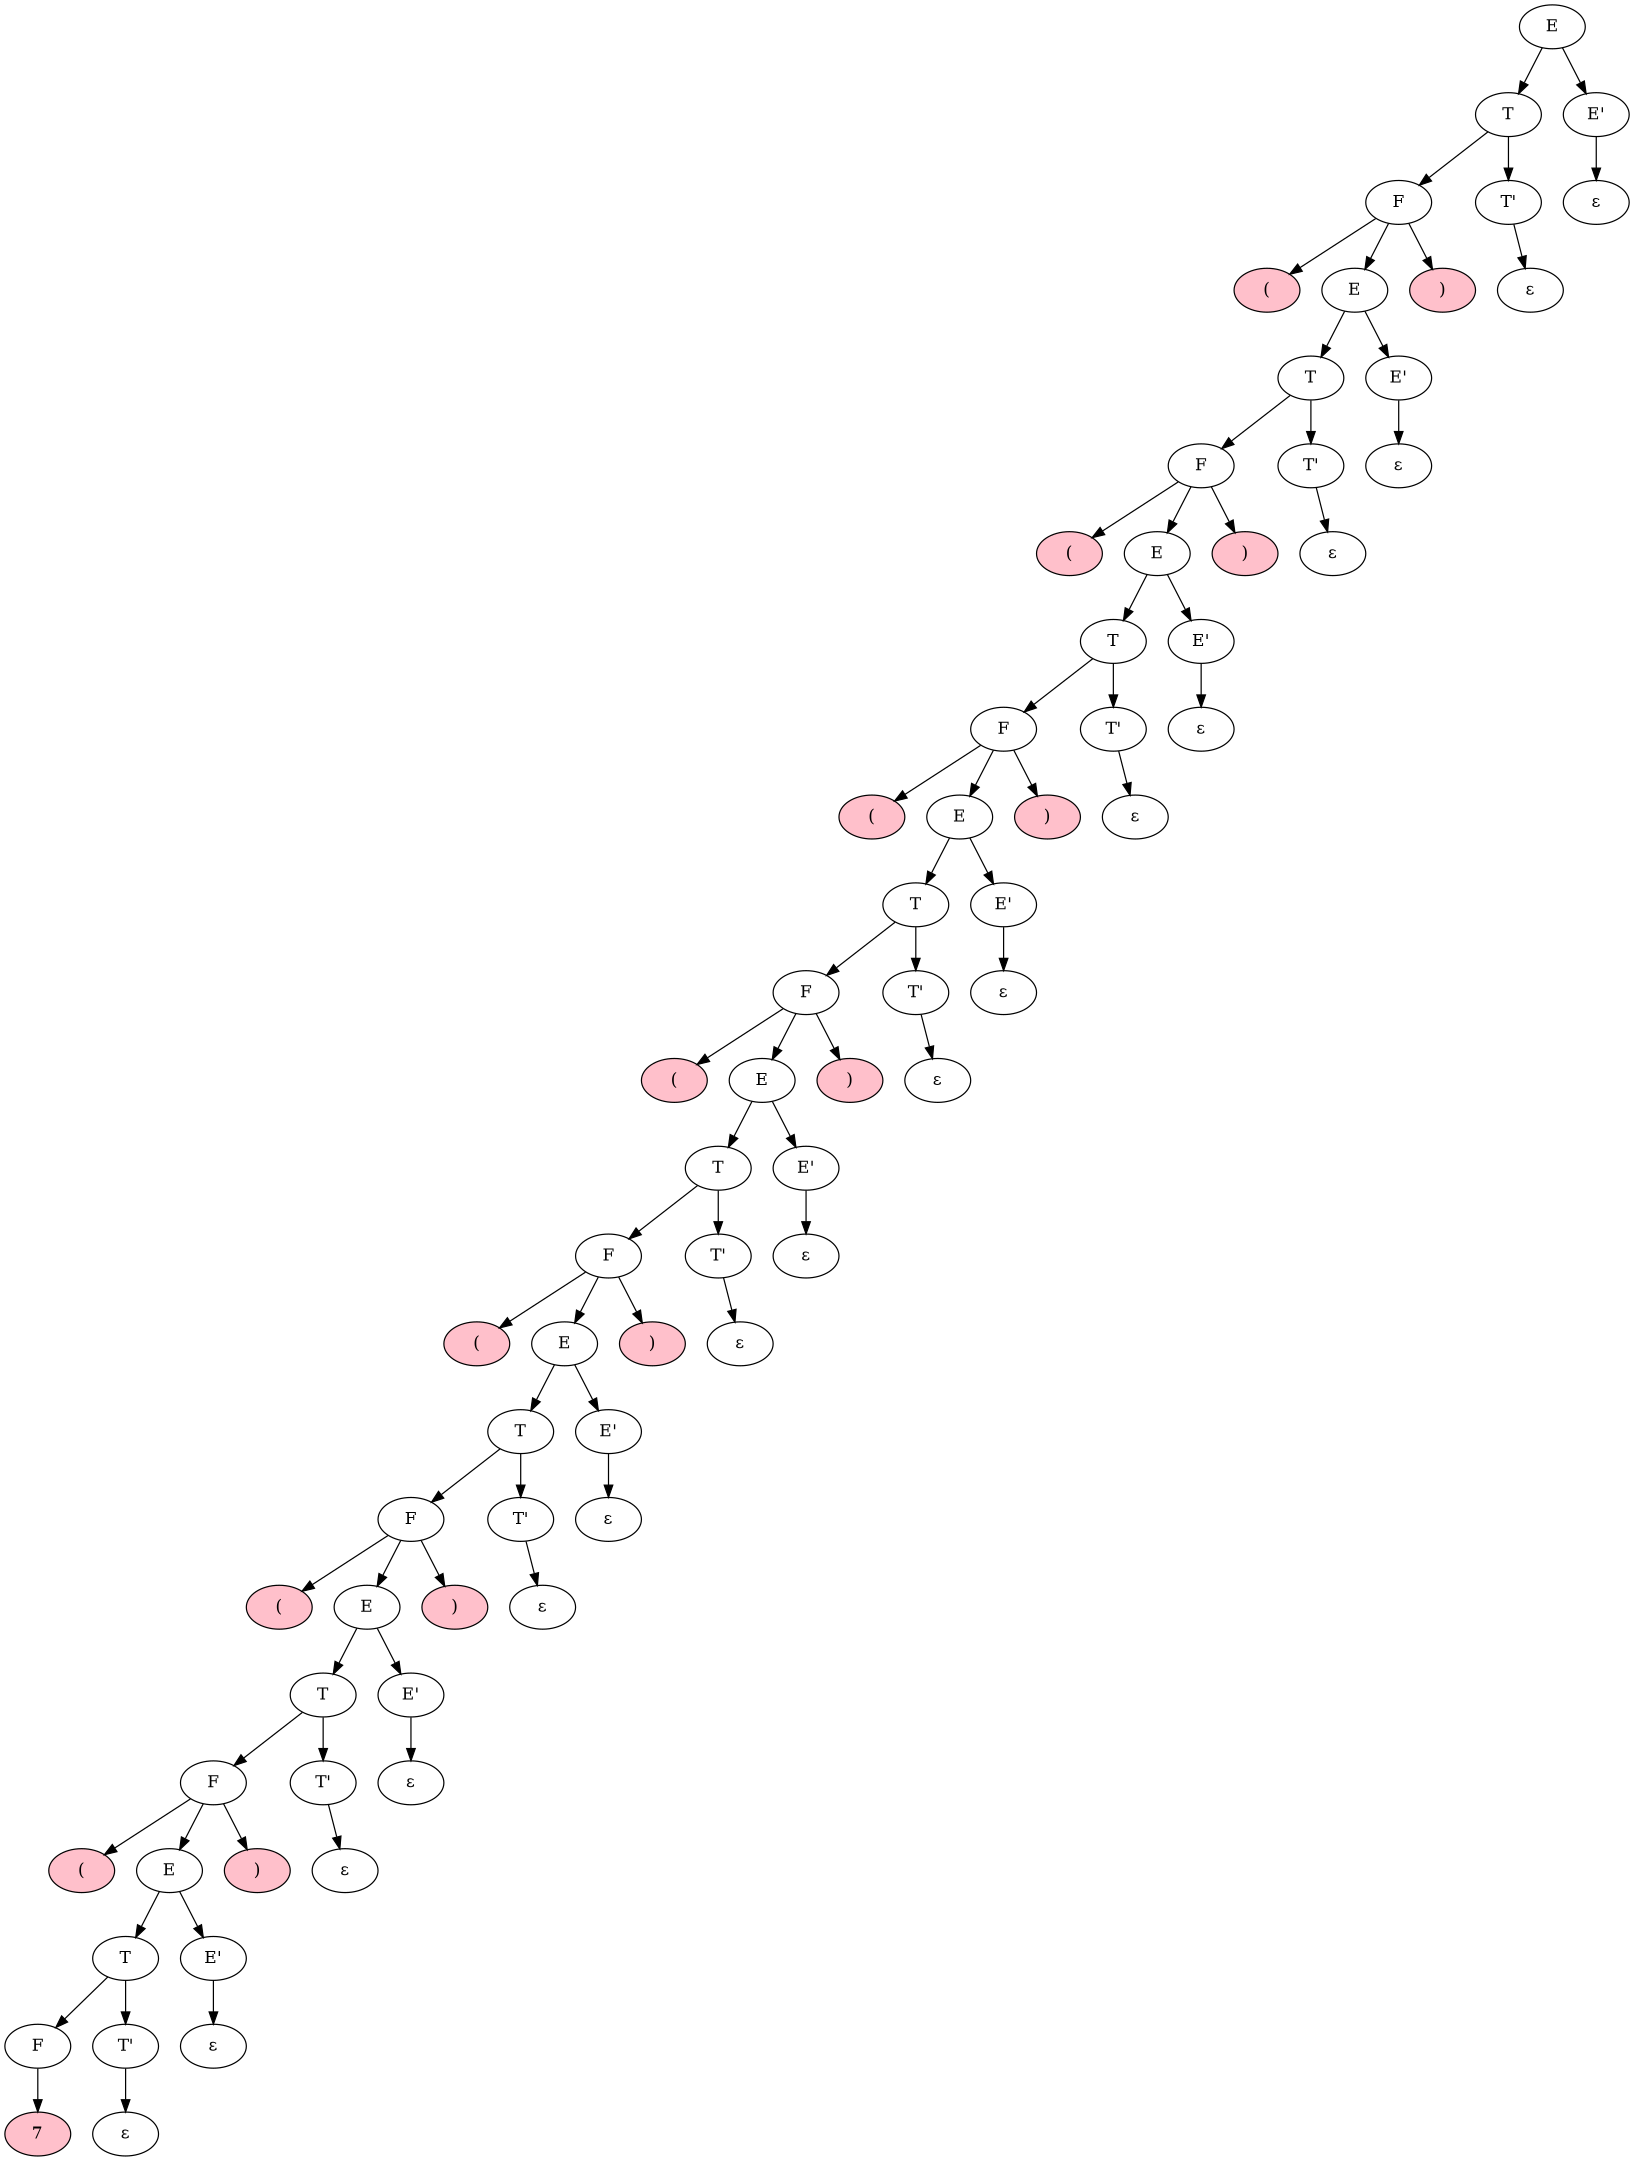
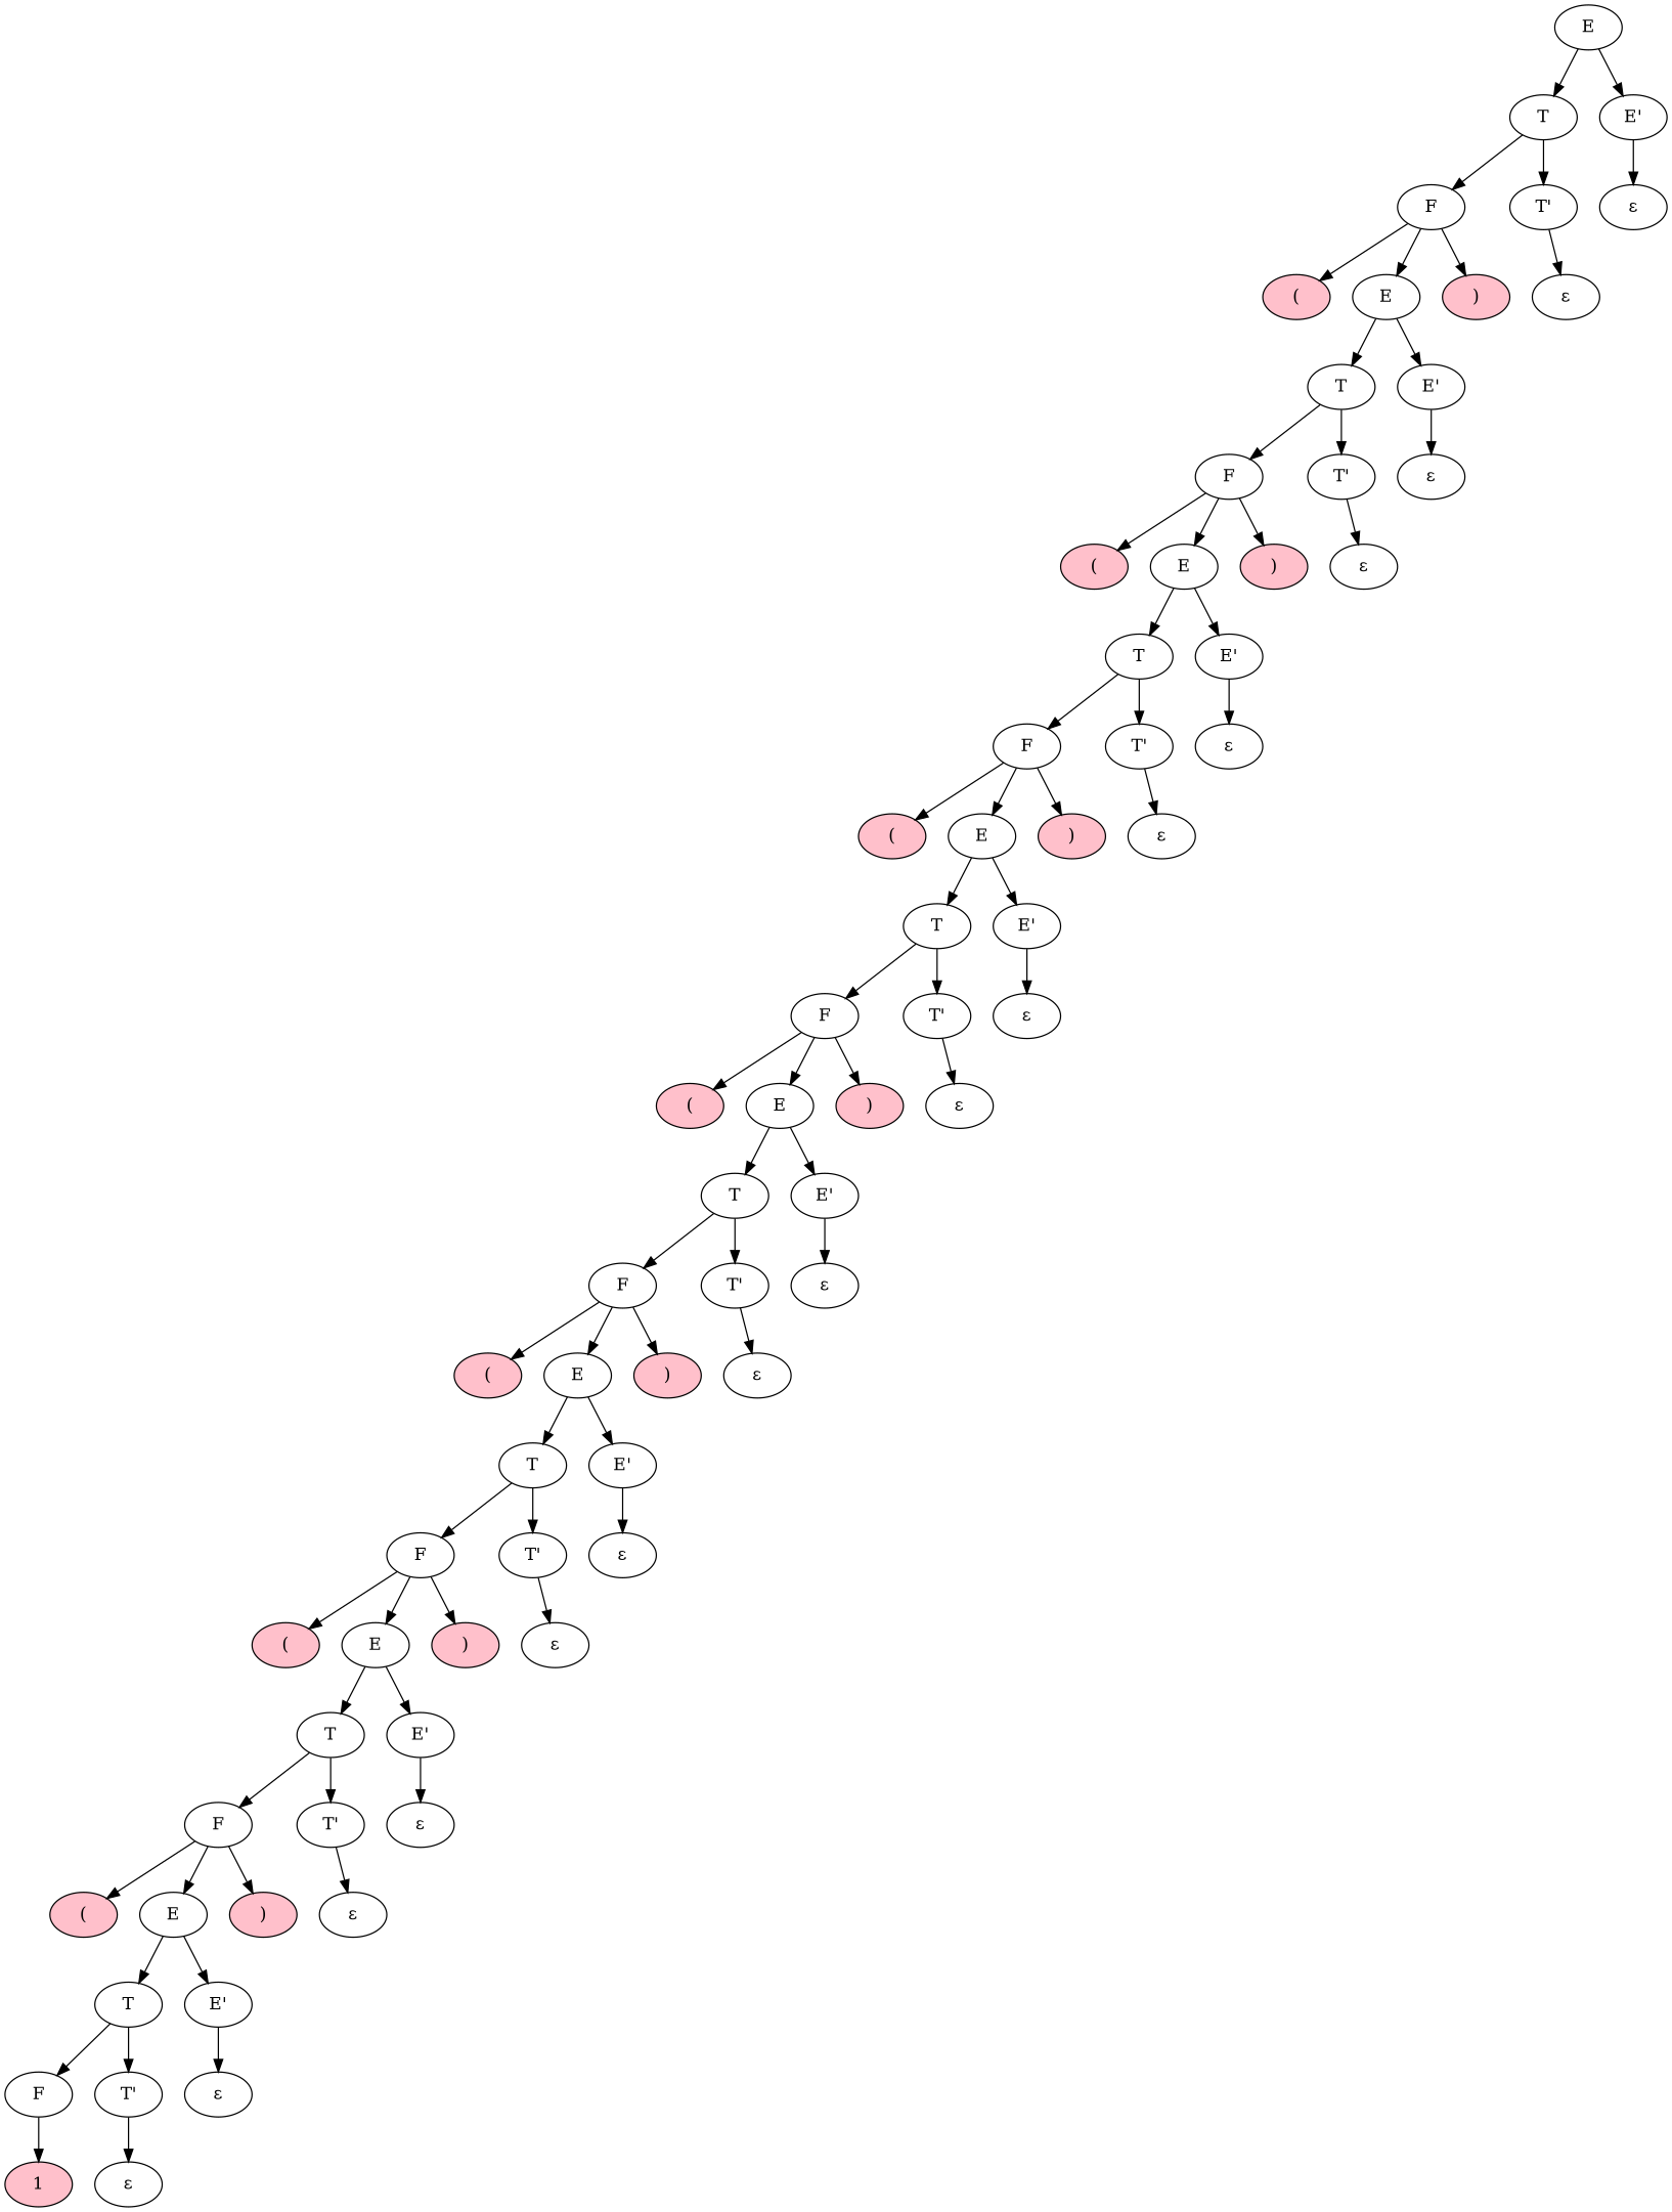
  digraph {
    n1 [label=E]
    n2 [label=T]
    n3 [label="E'"]
    n4 [label=F]
    n5 [label="T'"]
    n6 [fillcolor=pink label="(" style=filled]
    n7 [label=E]
    n8 [fillcolor=pink label=")" style=filled]
    n9 [label=T]
    n10 [label="E'"]
    n11 [label=F]
    n12 [label="T'"]
    n13 [fillcolor=pink label="(" style=filled]
    n14 [label=E]
    n15 [fillcolor=pink label=")" style=filled]
    n16 [label=T]
    n17 [label="E'"]
    n18 [label=F]
    n19 [label="T'"]
    n20 [fillcolor=pink label="(" style=filled]
    n21 [label=E]
    n22 [fillcolor=pink label=")" style=filled]
    n23 [label=T]
    n24 [label="E'"]
    n25 [label=F]
    n26 [label="T'"]
    n27 [fillcolor=pink label="(" style=filled]
    n28 [label=E]
    n29 [fillcolor=pink label=")" style=filled]
    n30 [label=T]
    n31 [label="E'"]
    n32 [label=F]
    n33 [label="T'"]
    n34 [fillcolor=pink label="(" style=filled]
    n35 [label=E]
    n36 [fillcolor=pink label=")" style=filled]
    n37 [label=T]
    n38 [label="E'"]
    n39 [label=F]
    n40 [label="T'"]
    n41 [fillcolor=pink label="(" style=filled]
    n42 [label=E]
    n43 [fillcolor=pink label=")" style=filled]
    n44 [label=T]
    n45 [label="E'"]
    n46 [label=F]
    n47 [label="T'"]
    n48 [fillcolor=pink label="(" style=filled]
    n49 [label=E]
    n50 [fillcolor=pink label=")" style=filled]
    n51 [label=T]
    n52 [label="E'"]
    n53 [label=F]
    n54 [label="T'"]
-   n55 [fillcolor=pink label=7 style=filled]
+   n55 [fillcolor=pink label=1 style=filled]
    n56 [label="ε"]
    n57 [label="ε"]
    n58 [label="ε"]
    n59 [label="ε"]
    n60 [label="ε"]
    n61 [label="ε"]
    n62 [label="ε"]
    n63 [label="ε"]
    n64 [label="ε"]
    n65 [label="ε"]
    n66 [label="ε"]
    n67 [label="ε"]
    n68 [label="ε"]
    n69 [label="ε"]
    n70 [label="ε"]
    n71 [label="ε"]
    n1 -> n2
    n1 -> n3
    n2 -> n4
    n2 -> n5
    n3 -> n71
    n4 -> n6
    n4 -> n7
    n4 -> n8
    n5 -> n70
    n7 -> n9
    n7 -> n10
    n9 -> n11
    n9 -> n12
    n10 -> n69
    n11 -> n13
    n11 -> n14
    n11 -> n15
    n12 -> n68
    n14 -> n16
    n14 -> n17
    n16 -> n18
    n16 -> n19
    n17 -> n67
    n18 -> n20
    n18 -> n21
    n18 -> n22
    n19 -> n66
    n21 -> n23
    n21 -> n24
    n23 -> n25
    n23 -> n26
    n24 -> n65
    n25 -> n27
    n25 -> n28
    n25 -> n29
    n26 -> n64
    n28 -> n30
    n28 -> n31
    n30 -> n32
    n30 -> n33
    n31 -> n63
    n32 -> n34
    n32 -> n35
    n32 -> n36
    n33 -> n62
    n35 -> n37
    n35 -> n38
    n37 -> n39
    n37 -> n40
    n38 -> n61
    n39 -> n41
    n39 -> n42
    n39 -> n43
    n40 -> n60
    n42 -> n44
    n42 -> n45
    n44 -> n46
    n44 -> n47
    n45 -> n59
    n46 -> n48
    n46 -> n49
    n46 -> n50
    n47 -> n58
    n49 -> n51
    n49 -> n52
    n51 -> n53
    n51 -> n54
    n52 -> n57
    n53 -> n55
    n54 -> n56
  }
